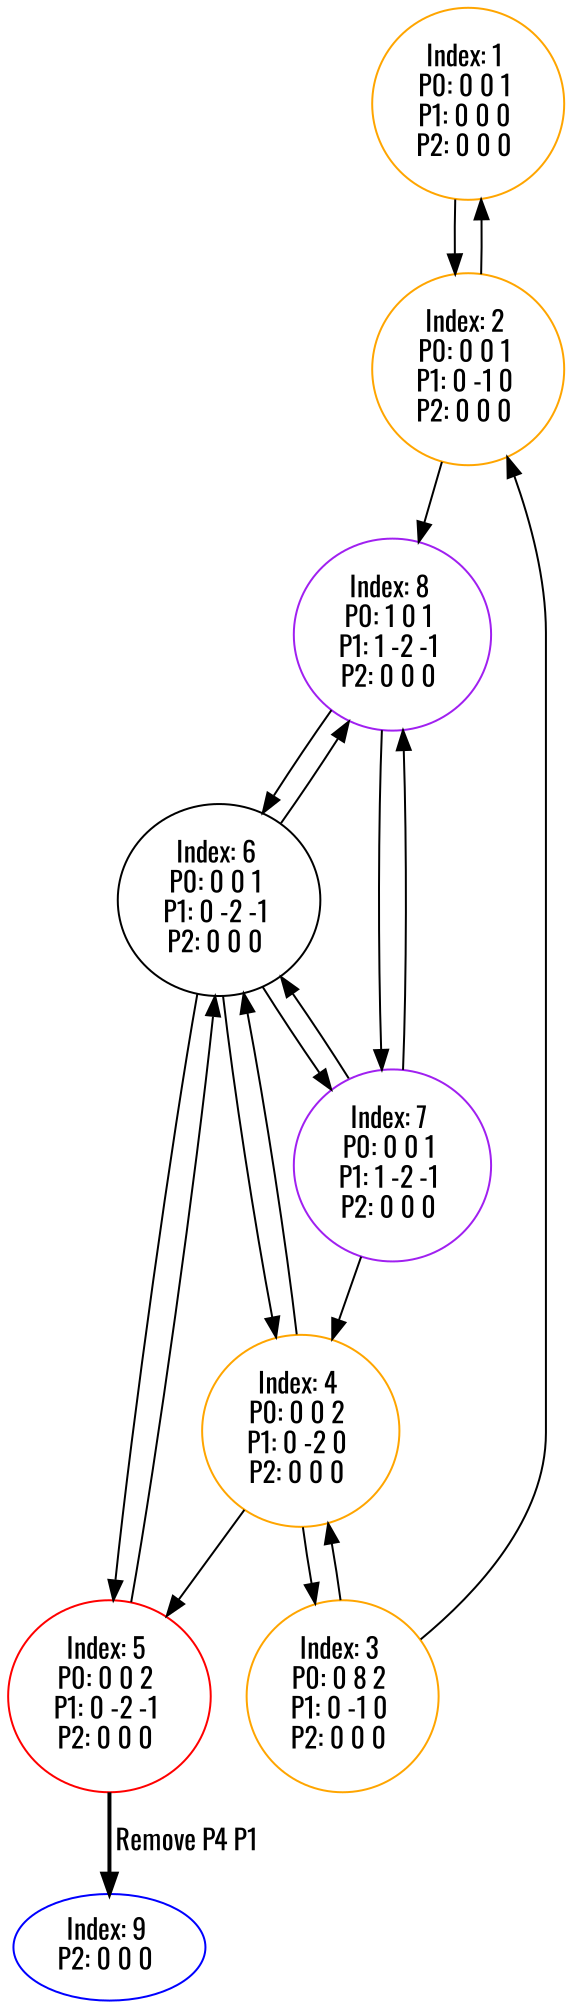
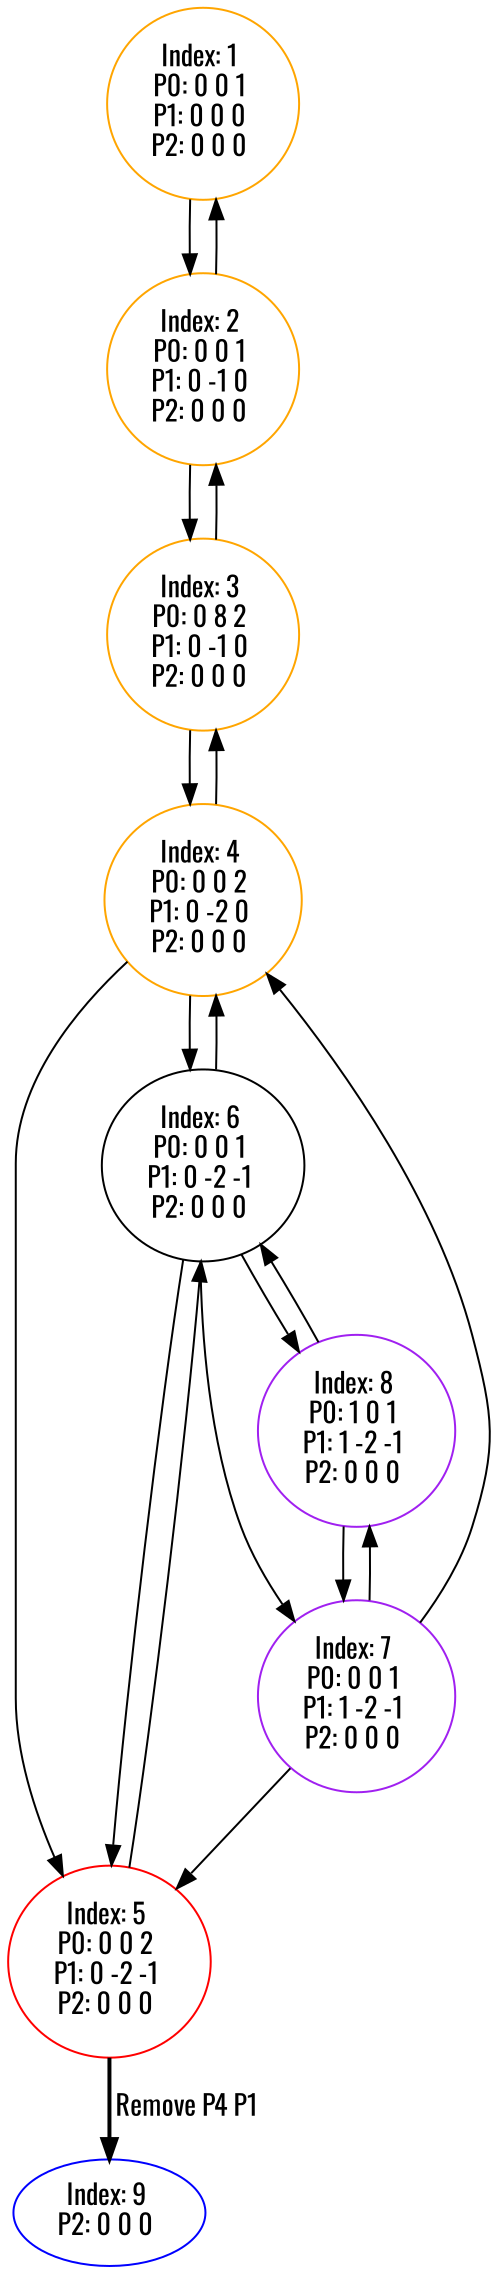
  digraph {
    color=black
    fontname=Oswald
    node [color=orange fontname=Oswald]
    edge [fontname=Oswald]
    n1 [label="Index: 1 \nP0: 0 0 1 \nP1: 0 0 0 \nP2: 0 0 0 \n"]
    n2 [label="Index: 2 \nP0: 0 0 1 \nP1: 0 -1 0 \nP2: 0 0 0 \n"]
    n3 [label="Index: 3 \nP0: 0 8 2 \nP1: 0 -1 0 \nP2: 0 0 0 \n"]
    n4 [label="Index: 4 \nP0: 0 0 2 \nP1: 0 -2 0 \nP2: 0 0 0 \n"]
    n5 [color=red label="Index: 5 \nP0: 0 0 2 \nP1: 0 -2 -1 \nP2: 0 0 0 \n"]
    n6 [label="Index: 6 \nP0: 0 0 1 \nP1: 0 -2 -1 \nP2: 0 0 0 \n" color=""]
    n7 [color=blue label="Index: 9 \nP2: 0 0 0 \n"]
    n8 [color=purple label="Index: 7 \nP0: 0 0 1 \nP1: 1 -2 -1 \nP2: 0 0 0 \n"]
    n9 [color=purple label="Index: 8 \nP0: 1 0 1 \nP1: 1 -2 -1 \nP2: 0 0 0 \n"]
    n1 -> n2
    n2 -> n1
-   n2 -> n9
+   n2 -> n3
    n3 -> n2
    n3 -> n4
    n4 -> n3
    n4 -> n5
    n4 -> n6
    n5 -> n6
    n5 -> n7 [label=" Remove P4 P1 " style=bold]
    n6 -> n4
    n6 -> n5
    n6 -> n8
    n6 -> n9
    n8 -> n4
-   n8 -> n6
+   n8 -> n5
    n8 -> n9
    n9 -> n6
    n9 -> n8
  }
